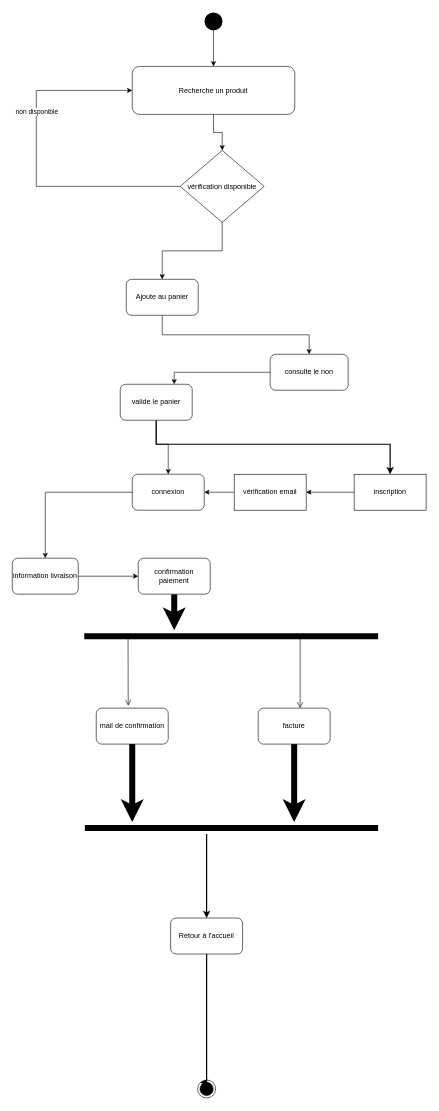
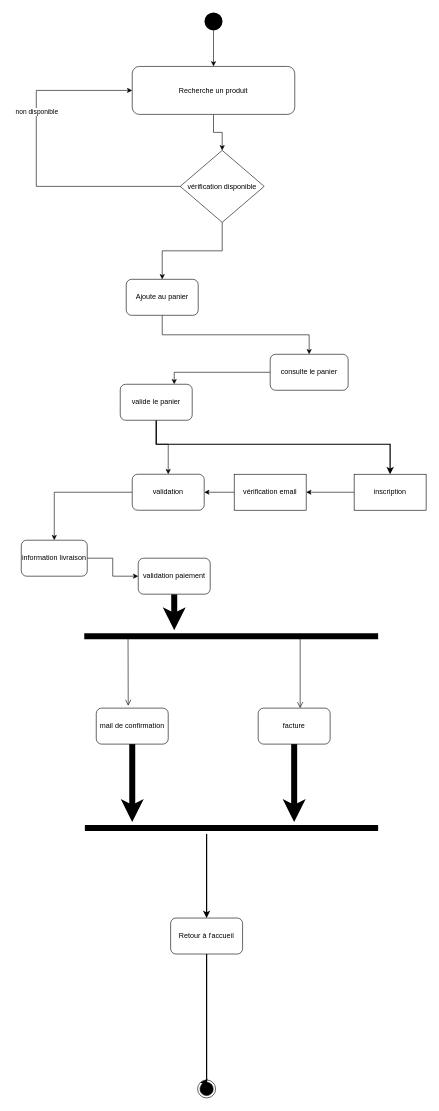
  <mxCell id="0" />
  <mxCell id="1" parent="0" />
  <mxCell id="2" value="" style="edgeStyle=orthogonalEdgeStyle;rounded=0;orthogonalLoop=1;jettySize=auto;html=1;" parent="1" source="3" target="5" edge="1"><mxGeometry relative="1" as="geometry" /></mxCell>
  <mxCell id="3" value="" style="ellipse;fillColor=#000000;strokeColor=none;" parent="1" vertex="1"><mxGeometry x="340.5" y="20" width="30" height="30" as="geometry" /></mxCell>
  <mxCell id="4" value="" style="edgeStyle=orthogonalEdgeStyle;rounded=0;orthogonalLoop=1;jettySize=auto;html=1;" parent="1" source="5" target="11" edge="1"><mxGeometry relative="1" as="geometry" /></mxCell>
  <mxCell id="5" value="Recherche un produit" style="rounded=1;whiteSpace=wrap;html=1;" parent="1" vertex="1"><mxGeometry x="220" y="110" width="271" height="80" as="geometry" /></mxCell>
  <mxCell id="6" style="edgeStyle=orthogonalEdgeStyle;rounded=0;orthogonalLoop=1;jettySize=auto;html=1;exitX=0.5;exitY=1;exitDx=0;exitDy=0;entryX=0.5;entryY=0;entryDx=0;entryDy=0;" parent="1" source="7" target="13" edge="1"><mxGeometry relative="1" as="geometry" /></mxCell>
  <mxCell id="7" value="Ajoute au panier" style="rounded=1;whiteSpace=wrap;html=1;" parent="1" vertex="1"><mxGeometry x="210" y="465" width="120" height="60" as="geometry" /></mxCell>
  <mxCell id="8" value="" style="edgeStyle=orthogonalEdgeStyle;rounded=0;orthogonalLoop=1;jettySize=auto;html=1;" parent="1" source="11" target="7" edge="1"><mxGeometry relative="1" as="geometry" /></mxCell>
  <mxCell id="9" style="edgeStyle=orthogonalEdgeStyle;rounded=0;orthogonalLoop=1;jettySize=auto;html=1;entryX=0;entryY=0.5;entryDx=0;entryDy=0;" parent="1" source="11" target="5" edge="1"><mxGeometry relative="1" as="geometry"><mxPoint x="90" y="150" as="targetPoint" /><Array as="points"><mxPoint x="60" y="310" /><mxPoint x="60" y="150" /></Array></mxGeometry></mxCell>
  <mxCell id="10" value="non disponible" style="edgeLabel;html=1;align=center;verticalAlign=middle;resizable=0;points=[];" parent="9" vertex="1" connectable="0"><mxGeometry x="0.299" relative="1" as="geometry"><mxPoint y="-1" as="offset" /></mxGeometry></mxCell>
  <mxCell id="11" value="vérification disponible" style="rhombus;" parent="1" vertex="1"><mxGeometry x="300" y="250" width="140" height="120" as="geometry" /></mxCell>
  <mxCell id="12" style="edgeStyle=orthogonalEdgeStyle;rounded=0;orthogonalLoop=1;jettySize=auto;html=1;entryX=0.75;entryY=0;entryDx=0;entryDy=0;" parent="1" source="13" target="16" edge="1"><mxGeometry relative="1" as="geometry" /></mxCell>
- <mxCell id="13" value="consulte le non" style="rounded=1;whiteSpace=wrap;html=1;" parent="1" vertex="1"><mxGeometry x="450" y="590" width="130" height="60" as="geometry" /></mxCell>
+ <mxCell id="13" value="consulte le panier" style="rounded=1;whiteSpace=wrap;html=1;" parent="1" vertex="1"><mxGeometry x="450" y="590" width="130" height="60" as="geometry" /></mxCell>
  <mxCell id="14" style="edgeStyle=orthogonalEdgeStyle;rounded=0;orthogonalLoop=1;jettySize=auto;html=1;exitX=0.5;exitY=1;exitDx=0;exitDy=0;" parent="1" source="16" target="18" edge="1"><mxGeometry relative="1" as="geometry"><Array as="points"><mxPoint x="260" y="740" /><mxPoint x="280" y="740" /></Array></mxGeometry></mxCell>
  <mxCell id="15" style="edgeStyle=orthogonalEdgeStyle;rounded=0;orthogonalLoop=1;jettySize=auto;html=1;strokeWidth=2;" parent="1" source="16" target="20" edge="1"><mxGeometry relative="1" as="geometry"><Array as="points"><mxPoint x="260" y="740" /><mxPoint x="650" y="740" /></Array></mxGeometry></mxCell>
  <mxCell id="16" value="valide le panier" style="rounded=1;whiteSpace=wrap;html=1;" parent="1" vertex="1"><mxGeometry x="200" y="640" width="120" height="60" as="geometry" /></mxCell>
  <mxCell id="17" style="edgeStyle=orthogonalEdgeStyle;rounded=0;orthogonalLoop=1;jettySize=auto;html=1;" parent="1" source="18" target="24" edge="1"><mxGeometry relative="1" as="geometry" /></mxCell>
- <mxCell id="18" value="connexion" style="rounded=1;whiteSpace=wrap;html=1;" parent="1" vertex="1"><mxGeometry x="220" y="790" width="120" height="60" as="geometry" /></mxCell>
+ <mxCell id="18" value="validation" style="rounded=1;whiteSpace=wrap;html=1;" parent="1" vertex="1"><mxGeometry x="220" y="790" width="120" height="60" as="geometry" /></mxCell>
  <mxCell id="19" value="" style="edgeStyle=orthogonalEdgeStyle;rounded=0;orthogonalLoop=1;jettySize=auto;html=1;" parent="1" source="20" target="22" edge="1"><mxGeometry relative="1" as="geometry" /></mxCell>
  <mxCell id="20" value="inscription" style="rounded=0;whiteSpace=wrap;html=1;" parent="1" vertex="1"><mxGeometry x="590" y="790" width="120" height="60" as="geometry" /></mxCell>
  <mxCell id="21" style="edgeStyle=orthogonalEdgeStyle;rounded=0;orthogonalLoop=1;jettySize=auto;html=1;exitX=0;exitY=0.5;exitDx=0;exitDy=0;entryX=1;entryY=0.5;entryDx=0;entryDy=0;" parent="1" source="22" target="18" edge="1"><mxGeometry relative="1" as="geometry" /></mxCell>
  <mxCell id="22" value="vérification email" style="whiteSpace=wrap;html=1;rounded=0;" parent="1" vertex="1"><mxGeometry x="390" y="790" width="120" height="60" as="geometry" /></mxCell>
  <mxCell id="23" style="edgeStyle=orthogonalEdgeStyle;rounded=0;orthogonalLoop=1;jettySize=auto;html=1;" parent="1" source="24" target="26" edge="1"><mxGeometry relative="1" as="geometry" /></mxCell>
- <mxCell id="24" value="information livraison" style="rounded=1;whiteSpace=wrap;html=1;" parent="1" vertex="1"><mxGeometry x="20" y="930" width="110" height="60" as="geometry" /></mxCell>
+ <mxCell id="24" value="information livraison" style="rounded=1;whiteSpace=wrap;html=1;" parent="1" vertex="1"><mxGeometry x="35" y="900" width="110" height="60" as="geometry" /></mxCell>
  <mxCell id="25" style="edgeStyle=orthogonalEdgeStyle;rounded=0;orthogonalLoop=1;jettySize=auto;html=1;strokeWidth=10;" parent="1" source="26" edge="1"><mxGeometry relative="1" as="geometry"><mxPoint x="290" y="1050" as="targetPoint" /></mxGeometry></mxCell>
- <mxCell id="26" value="confirmation paiement" style="rounded=1;whiteSpace=wrap;html=1;" parent="1" vertex="1"><mxGeometry x="230" y="930" width="120" height="60" as="geometry" /></mxCell>
+ <mxCell id="26" value="validation paiement" style="rounded=1;whiteSpace=wrap;html=1;" parent="1" vertex="1"><mxGeometry x="230" y="930" width="120" height="60" as="geometry" /></mxCell>
  <mxCell id="27" value="" style="endArrow=none;html=1;rounded=0;strokeWidth=10;" parent="1" edge="1"><mxGeometry width="50" height="50" relative="1" as="geometry"><mxPoint x="140" y="1060" as="sourcePoint" /><mxPoint x="630" y="1060" as="targetPoint" /></mxGeometry></mxCell>
  <mxCell id="28" value="" style="endArrow=open;startArrow=none;endFill=0;startFill=0;endSize=8;html=1;verticalAlign=bottom;labelBackgroundColor=none;strokeWidth=1;rounded=0;entryX=0.444;entryY=-0.065;entryDx=0;entryDy=0;entryPerimeter=0;" parent="1" target="31" edge="1"><mxGeometry width="160" relative="1" as="geometry"><mxPoint x="213" y="1060" as="sourcePoint" /><mxPoint x="210" y="1170" as="targetPoint" /></mxGeometry></mxCell>
  <mxCell id="29" value="" style="endArrow=open;startArrow=none;endFill=0;startFill=0;endSize=8;html=1;verticalAlign=bottom;labelBackgroundColor=none;strokeWidth=1;rounded=0;" parent="1" edge="1"><mxGeometry width="160" relative="1" as="geometry"><mxPoint x="500" y="1060" as="sourcePoint" /><mxPoint x="500" y="1180" as="targetPoint" /></mxGeometry></mxCell>
  <mxCell id="30" style="edgeStyle=orthogonalEdgeStyle;rounded=0;orthogonalLoop=1;jettySize=auto;html=1;strokeWidth=10;" parent="1" source="31" edge="1"><mxGeometry relative="1" as="geometry"><mxPoint x="220" y="1370" as="targetPoint" /></mxGeometry></mxCell>
  <mxCell id="31" value="mail de confirmation" style="rounded=1;whiteSpace=wrap;html=1;" parent="1" vertex="1"><mxGeometry x="160" y="1180" width="120" height="60" as="geometry" /></mxCell>
  <mxCell id="32" style="edgeStyle=orthogonalEdgeStyle;rounded=0;orthogonalLoop=1;jettySize=auto;html=1;strokeWidth=10;" parent="1" source="33" edge="1"><mxGeometry relative="1" as="geometry"><mxPoint x="490" y="1370" as="targetPoint" /></mxGeometry></mxCell>
  <mxCell id="33" value="facture" style="rounded=1;whiteSpace=wrap;html=1;" parent="1" vertex="1"><mxGeometry x="430" y="1180" width="120" height="60" as="geometry" /></mxCell>
  <mxCell id="34" value="" style="endArrow=none;html=1;rounded=0;strokeWidth=10;" parent="1" edge="1"><mxGeometry width="50" height="50" relative="1" as="geometry"><mxPoint x="141" y="1380" as="sourcePoint" /><mxPoint x="630" y="1380" as="targetPoint" /></mxGeometry></mxCell>
  <mxCell id="35" style="edgeStyle=orthogonalEdgeStyle;rounded=0;orthogonalLoop=1;jettySize=auto;html=1;entryX=0;entryY=0;entryDx=0;entryDy=0;strokeWidth=2;" parent="1" source="36" target="38" edge="1"><mxGeometry relative="1" as="geometry"><Array as="points"><mxPoint x="344" y="1804" /></Array></mxGeometry></mxCell>
  <mxCell id="36" value="Retour à l'accueil" style="rounded=1;whiteSpace=wrap;html=1;" parent="1" vertex="1"><mxGeometry x="284" y="1530" width="120" height="60" as="geometry" /></mxCell>
  <mxCell id="37" value="" style="endArrow=classic;html=1;rounded=0;strokeWidth=2;" parent="1" target="36" edge="1"><mxGeometry width="50" height="50" relative="1" as="geometry"><mxPoint x="344" y="1390" as="sourcePoint" /><mxPoint x="400" y="1290" as="targetPoint" /><Array as="points" /></mxGeometry></mxCell>
  <mxCell id="38" value="" style="ellipse;html=1;shape=endState;fillColor=#000000;strokeColor=#000000;" parent="1" vertex="1"><mxGeometry x="329" y="1800" width="30" height="30" as="geometry" /></mxCell>
